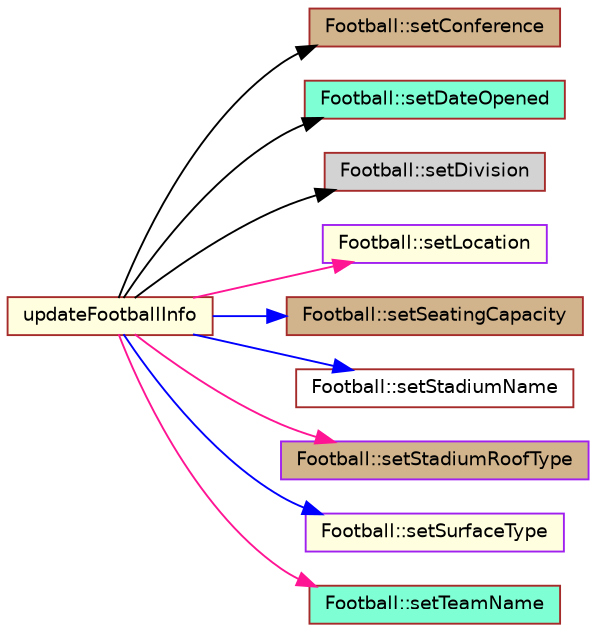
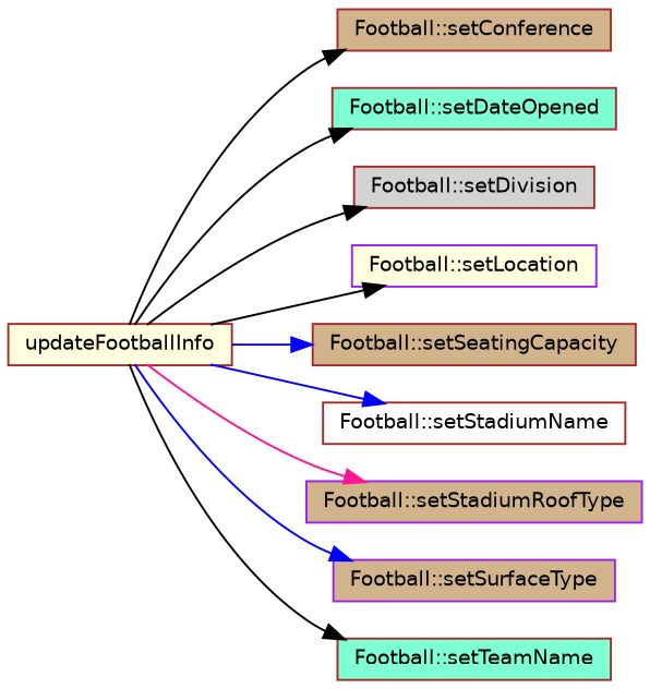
  digraph {
    rankdir=LR
    node [color=brown fillcolor=tan fontname=Helvetica fontsize=10 shape=record style=filled]
    edge [color=black fontname=Helvetica fontsize=10 labelfontname=Helvetica labelfontsize=10 style=solid]
    n1 [fillcolor=lightyellow fontcolor=black height=0.2 label=updateFootballInfo width=0.4]
    n2 [height=0.2 label="Football::setConference" width=0.4]
    n3 [fillcolor=aquamarine height=0.2 label="Football::setDateOpened" width=0.4]
    n4 [fillcolor=lightgrey height=0.2 label="Football::setDivision" width=0.4]
    n5 [color=purple fillcolor=lightyellow height=0.2 label="Football::setLocation" width=0.4]
    n6 [height=0.2 label="Football::setSeatingCapacity" width=0.4]
    n7 [fillcolor=white height=0.2 label="Football::setStadiumName" width=0.4]
    n8 [color=purple height=0.2 label="Football::setStadiumRoofType" width=0.4]
-   n9 [color=purple fillcolor=lightyellow height=0.2 label="Football::setSurfaceType" width=0.4]
+   n9 [color=purple height=0.2 label="Football::setSurfaceType" width=0.4]
    n10 [fillcolor=aquamarine height=0.2 label="Football::setTeamName" width=0.4]
    n1 -> n2
    n1 -> n3
    n1 -> n4
-   n1 -> n5 [color=deeppink]
+   n1 -> n5
    n1 -> n6 [color=blue]
    n1 -> n7 [color=blue]
    n1 -> n8 [color=deeppink]
    n1 -> n9 [color=blue]
-   n1 -> n10 [color=deeppink]
+   n1 -> n10
  }
